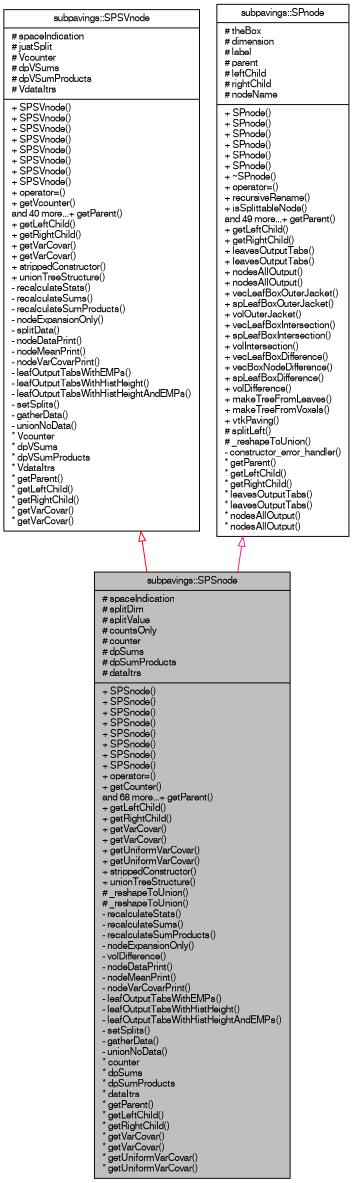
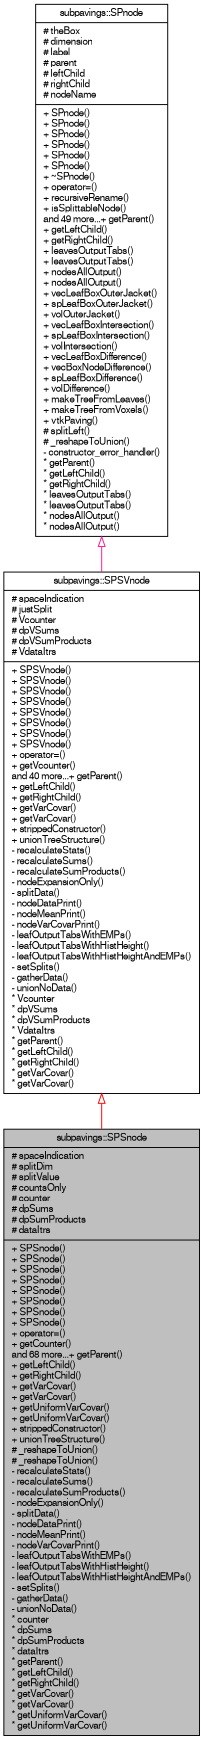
  digraph {
    node [color=black fillcolor=white fontname=FreeSans fontsize=10 shape=record style=filled]
    edge [arrowtail=onormal dir=back fontname=FreeSans fontsize=10 labelfontname=FreeSans labelfontsize=10 style=solid]
-   n1 [fillcolor=grey75 fontcolor=black height=0.2 label="{subpavings::SPSnode\n|# spaceIndication\l# splitDim\l# splitValue\l# countsOnly\l# counter\l# dpSums\l# dpSumProducts\l# dataItrs\l|+ SPSnode()\l+ SPSnode()\l+ SPSnode()\l+ SPSnode()\l+ SPSnode()\l+ SPSnode()\l+ SPSnode()\l+ SPSnode()\l+ operator=()\l+ getCounter()\land 68 more...+ getParent()\l+ getLeftChild()\l+ getRightChild()\l+ getVarCovar()\l+ getVarCovar()\l+ getUniformVarCovar()\l+ getUniformVarCovar()\l+ strippedConstructor()\l+ unionTreeStructure()\l# _reshapeToUnion()\l# _reshapeToUnion()\l- recalculateStats()\l- recalculateSums()\l- recalculateSumProducts()\l- nodeExpansionOnly()\l- volDifference()\l- nodeDataPrint()\l- nodeMeanPrint()\l- nodeVarCovarPrint()\l- leafOutputTabsWithEMPs()\l- leafOutputTabsWithHistHeight()\l- leafOutputTabsWithHistHeightAndEMPs()\l- setSplits()\l- gatherData()\l- unionNoData()\l* counter\l* dpSums\l* dpSumProducts\l* dataItrs\l* getParent()\l* getLeftChild()\l* getRightChild()\l* getVarCovar()\l* getVarCovar()\l* getUniformVarCovar()\l* getUniformVarCovar()\l}" width=0.4]
+   n1 [fillcolor=grey75 fontcolor=black height=0.2 label="{subpavings::SPSnode\n|# spaceIndication\l# splitDim\l# splitValue\l# countsOnly\l# counter\l# dpSums\l# dpSumProducts\l# dataItrs\l|+ SPSnode()\l+ SPSnode()\l+ SPSnode()\l+ SPSnode()\l+ SPSnode()\l+ SPSnode()\l+ SPSnode()\l+ SPSnode()\l+ operator=()\l+ getCounter()\land 68 more...+ getParent()\l+ getLeftChild()\l+ getRightChild()\l+ getVarCovar()\l+ getVarCovar()\l+ getUniformVarCovar()\l+ getUniformVarCovar()\l+ strippedConstructor()\l+ unionTreeStructure()\l# _reshapeToUnion()\l# _reshapeToUnion()\l- recalculateStats()\l- recalculateSums()\l- recalculateSumProducts()\l- nodeExpansionOnly()\l- splitData()\l- nodeDataPrint()\l- nodeMeanPrint()\l- nodeVarCovarPrint()\l- leafOutputTabsWithEMPs()\l- leafOutputTabsWithHistHeight()\l- leafOutputTabsWithHistHeightAndEMPs()\l- setSplits()\l- gatherData()\l- unionNoData()\l* counter\l* dpSums\l* dpSumProducts\l* dataItrs\l* getParent()\l* getLeftChild()\l* getRightChild()\l* getVarCovar()\l* getVarCovar()\l* getUniformVarCovar()\l* getUniformVarCovar()\l}" width=0.4]
    n2 [height=0.2 label="{subpavings::SPSVnode\n|# spaceIndication\l# justSplit\l# Vcounter\l# dpVSums\l# dpVSumProducts\l# VdataItrs\l|+ SPSVnode()\l+ SPSVnode()\l+ SPSVnode()\l+ SPSVnode()\l+ SPSVnode()\l+ SPSVnode()\l+ SPSVnode()\l+ SPSVnode()\l+ operator=()\l+ getVcounter()\land 40 more...+ getParent()\l+ getLeftChild()\l+ getRightChild()\l+ getVarCovar()\l+ getVarCovar()\l+ strippedConstructor()\l+ unionTreeStructure()\l- recalculateStats()\l- recalculateSums()\l- recalculateSumProducts()\l- nodeExpansionOnly()\l- splitData()\l- nodeDataPrint()\l- nodeMeanPrint()\l- nodeVarCovarPrint()\l- leafOutputTabsWithEMPs()\l- leafOutputTabsWithHistHeight()\l- leafOutputTabsWithHistHeightAndEMPs()\l- setSplits()\l- gatherData()\l- unionNoData()\l* Vcounter\l* dpVSums\l* dpVSumProducts\l* VdataItrs\l* getParent()\l* getLeftChild()\l* getRightChild()\l* getVarCovar()\l* getVarCovar()\l}" width=0.4]
    n3 [height=0.2 label="{subpavings::SPnode\n|# theBox\l# dimension\l# label\l# parent\l# leftChild\l# rightChild\l# nodeName\l|+ SPnode()\l+ SPnode()\l+ SPnode()\l+ SPnode()\l+ SPnode()\l+ SPnode()\l+ ~SPnode()\l+ operator=()\l+ recursiveRename()\l+ isSplittableNode()\land 49 more...+ getParent()\l+ getLeftChild()\l+ getRightChild()\l+ leavesOutputTabs()\l+ leavesOutputTabs()\l+ nodesAllOutput()\l+ nodesAllOutput()\l+ vecLeafBoxOuterJacket()\l+ spLeafBoxOuterJacket()\l+ volOuterJacket()\l+ vecLeafBoxIntersection()\l+ spLeafBoxIntersection()\l+ volIntersection()\l+ vecLeafBoxDifference()\l+ vecBoxNodeDifference()\l+ spLeafBoxDifference()\l+ volDifference()\l+ makeTreeFromLeaves()\l+ makeTreeFromVoxels()\l+ vtkPaving()\l# splitLeft()\l# _reshapeToUnion()\l- constructor_error_handler()\l* getParent()\l* getLeftChild()\l* getRightChild()\l* leavesOutputTabs()\l* leavesOutputTabs()\l* nodesAllOutput()\l* nodesAllOutput()\l}" width=0.4]
    n2 -> n1 [color=red]
-   n3 -> n1 [color=deeppink]
+   n3 -> n2 [color=deeppink]
  }
